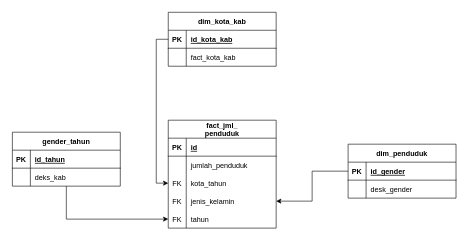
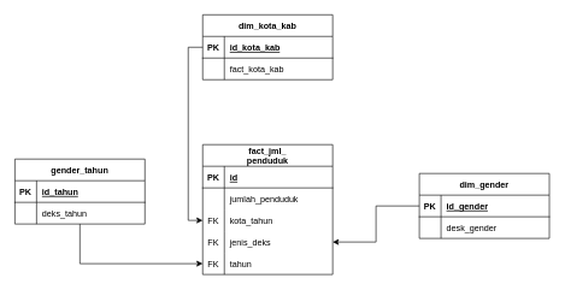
  <mxCell id="0" />
  <mxCell id="1" parent="0" />
  <mxCell id="2" style="edgeStyle=orthogonalEdgeStyle;rounded=0;orthogonalLoop=1;jettySize=auto;html=1;" parent="1" source="3" target="38" edge="1"><mxGeometry relative="1" as="geometry" /></mxCell>
  <mxCell id="3" value="gender_tahun" style="shape=table;startSize=30;container=1;collapsible=1;childLayout=tableLayout;fixedRows=1;rowLines=0;fontStyle=1;align=center;resizeLast=1;" parent="1" vertex="1"><mxGeometry x="20" y="220" width="180" height="90" as="geometry" /></mxCell>
  <mxCell id="4" value="" style="shape=tableRow;horizontal=0;startSize=0;swimlaneHead=0;swimlaneBody=0;fillColor=none;collapsible=0;dropTarget=0;points=[[0,0.5],[1,0.5]];portConstraint=eastwest;top=0;left=0;right=0;bottom=1;" parent="3" vertex="1"><mxGeometry y="30" width="180" height="30" as="geometry" /></mxCell>
  <mxCell id="5" value="PK" style="shape=partialRectangle;connectable=0;fillColor=none;top=0;left=0;bottom=0;right=0;fontStyle=1;overflow=hidden;" parent="4" vertex="1"><mxGeometry width="30" height="30" as="geometry"><mxRectangle width="30" height="30" as="alternateBounds" /></mxGeometry></mxCell>
  <mxCell id="6" value="id_tahun" style="shape=partialRectangle;connectable=0;fillColor=none;top=0;left=0;bottom=0;right=0;align=left;spacingLeft=6;fontStyle=5;overflow=hidden;" parent="4" vertex="1"><mxGeometry x="30" width="150" height="30" as="geometry"><mxRectangle width="150" height="30" as="alternateBounds" /></mxGeometry></mxCell>
  <mxCell id="7" value="" style="shape=tableRow;horizontal=0;startSize=0;swimlaneHead=0;swimlaneBody=0;fillColor=none;collapsible=0;dropTarget=0;points=[[0,0.5],[1,0.5]];portConstraint=eastwest;top=0;left=0;right=0;bottom=0;" parent="3" vertex="1"><mxGeometry y="60" width="180" height="30" as="geometry" /></mxCell>
  <mxCell id="8" value="" style="shape=partialRectangle;connectable=0;fillColor=none;top=0;left=0;bottom=0;right=0;editable=1;overflow=hidden;" parent="7" vertex="1"><mxGeometry width="30" height="30" as="geometry"><mxRectangle width="30" height="30" as="alternateBounds" /></mxGeometry></mxCell>
- <mxCell id="9" value="deks_kab" style="shape=partialRectangle;connectable=0;fillColor=none;top=0;left=0;bottom=0;right=0;align=left;spacingLeft=6;overflow=hidden;" parent="7" vertex="1"><mxGeometry x="30" width="150" height="30" as="geometry"><mxRectangle width="150" height="30" as="alternateBounds" /></mxGeometry></mxCell>
+ <mxCell id="9" value="deks_tahun" style="shape=partialRectangle;connectable=0;fillColor=none;top=0;left=0;bottom=0;right=0;align=left;spacingLeft=6;overflow=hidden;" parent="7" vertex="1"><mxGeometry x="30" width="150" height="30" as="geometry"><mxRectangle width="150" height="30" as="alternateBounds" /></mxGeometry></mxCell>
  <mxCell id="10" value="dim_kota_kab" style="shape=table;startSize=30;container=1;collapsible=1;childLayout=tableLayout;fixedRows=1;rowLines=0;fontStyle=1;align=center;resizeLast=1;" parent="1" vertex="1"><mxGeometry x="280" y="20" width="180" height="90" as="geometry" /></mxCell>
  <mxCell id="11" value="" style="shape=tableRow;horizontal=0;startSize=0;swimlaneHead=0;swimlaneBody=0;fillColor=none;collapsible=0;dropTarget=0;points=[[0,0.5],[1,0.5]];portConstraint=eastwest;top=0;left=0;right=0;bottom=1;" parent="10" vertex="1"><mxGeometry y="30" width="180" height="30" as="geometry" /></mxCell>
  <mxCell id="12" value="PK" style="shape=partialRectangle;connectable=0;fillColor=none;top=0;left=0;bottom=0;right=0;fontStyle=1;overflow=hidden;" parent="11" vertex="1"><mxGeometry width="30" height="30" as="geometry"><mxRectangle width="30" height="30" as="alternateBounds" /></mxGeometry></mxCell>
  <mxCell id="13" value="id_kota_kab" style="shape=partialRectangle;connectable=0;fillColor=none;top=0;left=0;bottom=0;right=0;align=left;spacingLeft=6;fontStyle=5;overflow=hidden;" parent="11" vertex="1"><mxGeometry x="30" width="150" height="30" as="geometry"><mxRectangle width="150" height="30" as="alternateBounds" /></mxGeometry></mxCell>
  <mxCell id="14" value="" style="shape=tableRow;horizontal=0;startSize=0;swimlaneHead=0;swimlaneBody=0;fillColor=none;collapsible=0;dropTarget=0;points=[[0,0.5],[1,0.5]];portConstraint=eastwest;top=0;left=0;right=0;bottom=0;" parent="10" vertex="1"><mxGeometry y="60" width="180" height="30" as="geometry" /></mxCell>
  <mxCell id="15" value="" style="shape=partialRectangle;connectable=0;fillColor=none;top=0;left=0;bottom=0;right=0;editable=1;overflow=hidden;" parent="14" vertex="1"><mxGeometry width="30" height="30" as="geometry"><mxRectangle width="30" height="30" as="alternateBounds" /></mxGeometry></mxCell>
  <mxCell id="16" value="fact_kota_kab" style="shape=partialRectangle;connectable=0;fillColor=none;top=0;left=0;bottom=0;right=0;align=left;spacingLeft=6;overflow=hidden;" parent="14" vertex="1"><mxGeometry x="30" width="150" height="30" as="geometry"><mxRectangle width="150" height="30" as="alternateBounds" /></mxGeometry></mxCell>
  <mxCell id="17" style="edgeStyle=orthogonalEdgeStyle;rounded=0;orthogonalLoop=1;jettySize=auto;html=1;entryX=1;entryY=0.5;entryDx=0;entryDy=0;" parent="1" source="18" target="35" edge="1"><mxGeometry relative="1" as="geometry" /></mxCell>
- <mxCell id="18" value="dim_penduduk" style="shape=table;startSize=30;container=1;collapsible=1;childLayout=tableLayout;fixedRows=1;rowLines=0;fontStyle=1;align=center;resizeLast=1;" parent="1" vertex="1"><mxGeometry x="580" y="240" width="180" height="90" as="geometry" /></mxCell>
+ <mxCell id="18" value="dim_gender" style="shape=table;startSize=30;container=1;collapsible=1;childLayout=tableLayout;fixedRows=1;rowLines=0;fontStyle=1;align=center;resizeLast=1;" parent="1" vertex="1"><mxGeometry x="580" y="240" width="180" height="90" as="geometry" /></mxCell>
  <mxCell id="19" value="" style="shape=tableRow;horizontal=0;startSize=0;swimlaneHead=0;swimlaneBody=0;fillColor=none;collapsible=0;dropTarget=0;points=[[0,0.5],[1,0.5]];portConstraint=eastwest;top=0;left=0;right=0;bottom=1;" parent="18" vertex="1"><mxGeometry y="30" width="180" height="30" as="geometry" /></mxCell>
  <mxCell id="20" value="PK" style="shape=partialRectangle;connectable=0;fillColor=none;top=0;left=0;bottom=0;right=0;fontStyle=1;overflow=hidden;" parent="19" vertex="1"><mxGeometry width="30" height="30" as="geometry"><mxRectangle width="30" height="30" as="alternateBounds" /></mxGeometry></mxCell>
  <mxCell id="21" value="id_gender" style="shape=partialRectangle;connectable=0;fillColor=none;top=0;left=0;bottom=0;right=0;align=left;spacingLeft=6;fontStyle=5;overflow=hidden;" parent="19" vertex="1"><mxGeometry x="30" width="150" height="30" as="geometry"><mxRectangle width="150" height="30" as="alternateBounds" /></mxGeometry></mxCell>
  <mxCell id="22" value="" style="shape=tableRow;horizontal=0;startSize=0;swimlaneHead=0;swimlaneBody=0;fillColor=none;collapsible=0;dropTarget=0;points=[[0,0.5],[1,0.5]];portConstraint=eastwest;top=0;left=0;right=0;bottom=0;" parent="18" vertex="1"><mxGeometry y="60" width="180" height="30" as="geometry" /></mxCell>
  <mxCell id="23" value="" style="shape=partialRectangle;connectable=0;fillColor=none;top=0;left=0;bottom=0;right=0;editable=1;overflow=hidden;" parent="22" vertex="1"><mxGeometry width="30" height="30" as="geometry"><mxRectangle width="30" height="30" as="alternateBounds" /></mxGeometry></mxCell>
  <mxCell id="24" value="desk_gender" style="shape=partialRectangle;connectable=0;fillColor=none;top=0;left=0;bottom=0;right=0;align=left;spacingLeft=6;overflow=hidden;" parent="22" vertex="1"><mxGeometry x="30" width="150" height="30" as="geometry"><mxRectangle width="150" height="30" as="alternateBounds" /></mxGeometry></mxCell>
  <mxCell id="25" value="fact_jml_&#10;penduduk" style="shape=table;startSize=30;container=1;collapsible=1;childLayout=tableLayout;fixedRows=1;rowLines=0;fontStyle=1;align=center;resizeLast=1;" parent="1" vertex="1"><mxGeometry x="280" y="200" width="180" height="180" as="geometry" /></mxCell>
  <mxCell id="26" value="" style="shape=tableRow;horizontal=0;startSize=0;swimlaneHead=0;swimlaneBody=0;fillColor=none;collapsible=0;dropTarget=0;points=[[0,0.5],[1,0.5]];portConstraint=eastwest;top=0;left=0;right=0;bottom=1;" parent="25" vertex="1"><mxGeometry y="30" width="180" height="30" as="geometry" /></mxCell>
  <mxCell id="27" value="PK" style="shape=partialRectangle;connectable=0;fillColor=none;top=0;left=0;bottom=0;right=0;fontStyle=1;overflow=hidden;" parent="26" vertex="1"><mxGeometry width="30" height="30" as="geometry"><mxRectangle width="30" height="30" as="alternateBounds" /></mxGeometry></mxCell>
  <mxCell id="28" value="id" style="shape=partialRectangle;connectable=0;fillColor=none;top=0;left=0;bottom=0;right=0;align=left;spacingLeft=6;fontStyle=5;overflow=hidden;" parent="26" vertex="1"><mxGeometry x="30" width="150" height="30" as="geometry"><mxRectangle width="150" height="30" as="alternateBounds" /></mxGeometry></mxCell>
  <mxCell id="29" value="" style="shape=tableRow;horizontal=0;startSize=0;swimlaneHead=0;swimlaneBody=0;fillColor=none;collapsible=0;dropTarget=0;points=[[0,0.5],[1,0.5]];portConstraint=eastwest;top=0;left=0;right=0;bottom=0;" parent="25" vertex="1"><mxGeometry y="60" width="180" height="30" as="geometry" /></mxCell>
  <mxCell id="30" value="" style="shape=partialRectangle;connectable=0;fillColor=none;top=0;left=0;bottom=0;right=0;editable=1;overflow=hidden;" parent="29" vertex="1"><mxGeometry width="30" height="30" as="geometry"><mxRectangle width="30" height="30" as="alternateBounds" /></mxGeometry></mxCell>
  <mxCell id="31" value="jumlah_penduduk" style="shape=partialRectangle;connectable=0;fillColor=none;top=0;left=0;bottom=0;right=0;align=left;spacingLeft=6;overflow=hidden;" parent="29" vertex="1"><mxGeometry x="30" width="150" height="30" as="geometry"><mxRectangle width="150" height="30" as="alternateBounds" /></mxGeometry></mxCell>
  <mxCell id="32" value="" style="shape=tableRow;horizontal=0;startSize=0;swimlaneHead=0;swimlaneBody=0;fillColor=none;collapsible=0;dropTarget=0;points=[[0,0.5],[1,0.5]];portConstraint=eastwest;top=0;left=0;right=0;bottom=0;" parent="25" vertex="1"><mxGeometry y="90" width="180" height="30" as="geometry" /></mxCell>
  <mxCell id="33" value="FK" style="shape=partialRectangle;connectable=0;fillColor=none;top=0;left=0;bottom=0;right=0;editable=1;overflow=hidden;" parent="32" vertex="1"><mxGeometry width="30" height="30" as="geometry"><mxRectangle width="30" height="30" as="alternateBounds" /></mxGeometry></mxCell>
  <mxCell id="34" value="kota_tahun" style="shape=partialRectangle;connectable=0;fillColor=none;top=0;left=0;bottom=0;right=0;align=left;spacingLeft=6;overflow=hidden;" parent="32" vertex="1"><mxGeometry x="30" width="150" height="30" as="geometry"><mxRectangle width="150" height="30" as="alternateBounds" /></mxGeometry></mxCell>
  <mxCell id="35" value="" style="shape=tableRow;horizontal=0;startSize=0;swimlaneHead=0;swimlaneBody=0;fillColor=none;collapsible=0;dropTarget=0;points=[[0,0.5],[1,0.5]];portConstraint=eastwest;top=0;left=0;right=0;bottom=0;" parent="25" vertex="1"><mxGeometry y="120" width="180" height="30" as="geometry" /></mxCell>
  <mxCell id="36" value="FK" style="shape=partialRectangle;connectable=0;fillColor=none;top=0;left=0;bottom=0;right=0;editable=1;overflow=hidden;" parent="35" vertex="1"><mxGeometry width="30" height="30" as="geometry"><mxRectangle width="30" height="30" as="alternateBounds" /></mxGeometry></mxCell>
- <mxCell id="37" value="jenis_kelamin" style="shape=partialRectangle;connectable=0;fillColor=none;top=0;left=0;bottom=0;right=0;align=left;spacingLeft=6;overflow=hidden;" parent="35" vertex="1"><mxGeometry x="30" width="150" height="30" as="geometry"><mxRectangle width="150" height="30" as="alternateBounds" /></mxGeometry></mxCell>
+ <mxCell id="37" value="jenis_deks" style="shape=partialRectangle;connectable=0;fillColor=none;top=0;left=0;bottom=0;right=0;align=left;spacingLeft=6;overflow=hidden;" parent="35" vertex="1"><mxGeometry x="30" width="150" height="30" as="geometry"><mxRectangle width="150" height="30" as="alternateBounds" /></mxGeometry></mxCell>
  <mxCell id="38" value="" style="shape=tableRow;horizontal=0;startSize=0;swimlaneHead=0;swimlaneBody=0;fillColor=none;collapsible=0;dropTarget=0;points=[[0,0.5],[1,0.5]];portConstraint=eastwest;top=0;left=0;right=0;bottom=0;" parent="25" vertex="1"><mxGeometry y="150" width="180" height="30" as="geometry" /></mxCell>
  <mxCell id="39" value="FK" style="shape=partialRectangle;connectable=0;fillColor=none;top=0;left=0;bottom=0;right=0;editable=1;overflow=hidden;" parent="38" vertex="1"><mxGeometry width="30" height="30" as="geometry"><mxRectangle width="30" height="30" as="alternateBounds" /></mxGeometry></mxCell>
  <mxCell id="40" value="tahun" style="shape=partialRectangle;connectable=0;fillColor=none;top=0;left=0;bottom=0;right=0;align=left;spacingLeft=6;overflow=hidden;" parent="38" vertex="1"><mxGeometry x="30" width="150" height="30" as="geometry"><mxRectangle width="150" height="30" as="alternateBounds" /></mxGeometry></mxCell>
  <mxCell id="41" style="edgeStyle=orthogonalEdgeStyle;rounded=0;orthogonalLoop=1;jettySize=auto;html=1;entryX=0;entryY=0.5;entryDx=0;entryDy=0;" parent="1" source="11" target="32" edge="1"><mxGeometry relative="1" as="geometry" /></mxCell>
